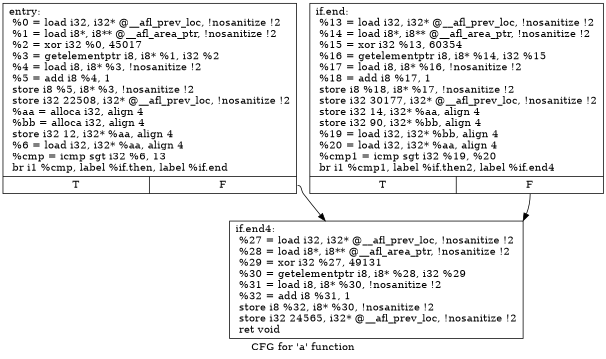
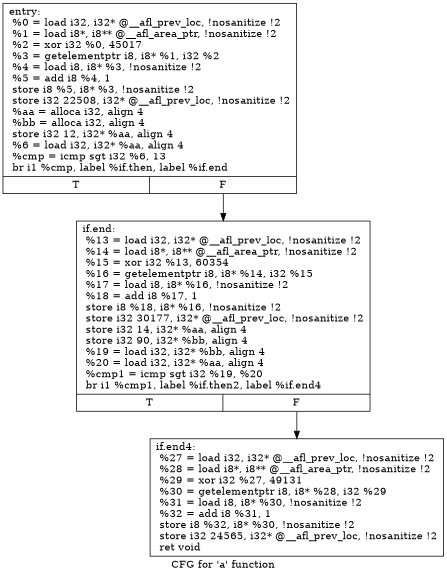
  digraph {
    label="CFG for 'a' function"
    node [shape=record]
    edge [tailport=s1]
    n1 [label="{entry:\l  %0 = load i32, i32* @__afl_prev_loc, !nosanitize !2\l  %1 = load i8*, i8** @__afl_area_ptr, !nosanitize !2\l  %2 = xor i32 %0, 45017\l  %3 = getelementptr i8, i8* %1, i32 %2\l  %4 = load i8, i8* %3, !nosanitize !2\l  %5 = add i8 %4, 1\l  store i8 %5, i8* %3, !nosanitize !2\l  store i32 22508, i32* @__afl_prev_loc, !nosanitize !2\l  %aa = alloca i32, align 4\l  %bb = alloca i32, align 4\l  store i32 12, i32* %aa, align 4\l  %6 = load i32, i32* %aa, align 4\l  %cmp = icmp sgt i32 %6, 13\l  br i1 %cmp, label %if.then, label %if.end\l|{<s0>T|<s1>F}}"]
-   n2 [label="{if.end:                                           \l  %13 = load i32, i32* @__afl_prev_loc, !nosanitize !2\l  %14 = load i8*, i8** @__afl_area_ptr, !nosanitize !2\l  %15 = xor i32 %13, 60354\l  %16 = getelementptr i8, i8* %14, i32 %15\l  %17 = load i8, i8* %16, !nosanitize !2\l  %18 = add i8 %17, 1\l  store i8 %18, i8* %17, !nosanitize !2\l  store i32 30177, i32* @__afl_prev_loc, !nosanitize !2\l  store i32 14, i32* %aa, align 4\l  store i32 90, i32* %bb, align 4\l  %19 = load i32, i32* %bb, align 4\l  %20 = load i32, i32* %aa, align 4\l  %cmp1 = icmp sgt i32 %19, %20\l  br i1 %cmp1, label %if.then2, label %if.end4\l|{<s0>T|<s1>F}}"]
+   n2 [label="{if.end:                                           \l  %13 = load i32, i32* @__afl_prev_loc, !nosanitize !2\l  %14 = load i8*, i8** @__afl_area_ptr, !nosanitize !2\l  %15 = xor i32 %13, 60354\l  %16 = getelementptr i8, i8* %14, i32 %15\l  %17 = load i8, i8* %16, !nosanitize !2\l  %18 = add i8 %17, 1\l  store i8 %18, i8* %16, !nosanitize !2\l  store i32 30177, i32* @__afl_prev_loc, !nosanitize !2\l  store i32 14, i32* %aa, align 4\l  store i32 90, i32* %bb, align 4\l  %19 = load i32, i32* %bb, align 4\l  %20 = load i32, i32* %aa, align 4\l  %cmp1 = icmp sgt i32 %19, %20\l  br i1 %cmp1, label %if.then2, label %if.end4\l|{<s0>T|<s1>F}}"]
    n3 [label="{if.end4:                                          \l  %27 = load i32, i32* @__afl_prev_loc, !nosanitize !2\l  %28 = load i8*, i8** @__afl_area_ptr, !nosanitize !2\l  %29 = xor i32 %27, 49131\l  %30 = getelementptr i8, i8* %28, i32 %29\l  %31 = load i8, i8* %30, !nosanitize !2\l  %32 = add i8 %31, 1\l  store i8 %32, i8* %30, !nosanitize !2\l  store i32 24565, i32* @__afl_prev_loc, !nosanitize !2\l  ret void\l}"]
-   n1 -> n3
+   n1 -> n2
    n2 -> n3
  }
